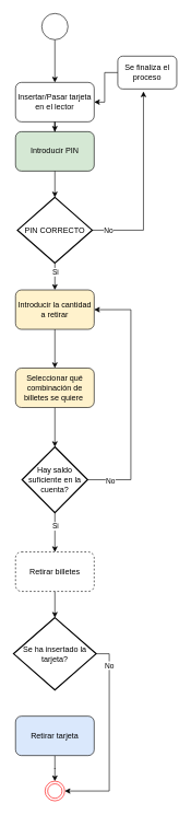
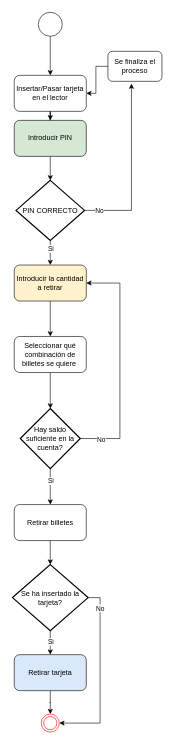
  <mxCell id="0" />
  <mxCell id="1" parent="0" />
  <mxCell id="2" value="" style="edgeStyle=orthogonalEdgeStyle;rounded=0;orthogonalLoop=1;jettySize=auto;html=1;" edge="1" parent="1" source="3" target="6"><mxGeometry relative="1" as="geometry" /></mxCell>
  <mxCell id="3" value="Insertar/Pasar tarjeta en el lector" style="rounded=1;whiteSpace=wrap;html=1;" vertex="1" parent="1"><mxGeometry x="23" y="125" width="120" height="60" as="geometry" /></mxCell>
  <mxCell id="4" style="edgeStyle=orthogonalEdgeStyle;rounded=0;orthogonalLoop=1;jettySize=auto;html=1;" edge="1" parent="1" source="5" target="3"><mxGeometry relative="1" as="geometry" /></mxCell>
  <mxCell id="5" value="" style="ellipse;whiteSpace=wrap;html=1;aspect=fixed;" vertex="1" parent="1"><mxGeometry x="63" width="40" height="40" as="geometry" y="20" /></mxCell>
  <mxCell id="6" value="Introducir PIN" style="rounded=1;whiteSpace=wrap;html=1;fillColor=#d5e8d4;" vertex="1" parent="1"><mxGeometry x="23" y="200" width="120" height="60" as="geometry" /></mxCell>
  <mxCell id="7" style="edgeStyle=orthogonalEdgeStyle;rounded=0;orthogonalLoop=1;jettySize=auto;html=1;exitX=1;exitY=0.5;exitDx=0;exitDy=0;exitPerimeter=0;entryX=0.436;entryY=1.075;entryDx=0;entryDy=0;entryPerimeter=0;" edge="1" parent="1" source="11" target="14"><mxGeometry relative="1" as="geometry"><mxPoint x="140" y="380" as="sourcePoint" /><mxPoint x="224" y="210" as="targetPoint" /><Array as="points"><mxPoint x="218" y="350" /></Array></mxGeometry></mxCell>
  <mxCell id="8" value="No" style="edgeLabel;html=1;align=center;verticalAlign=middle;resizable=0;points=[];" vertex="1" connectable="0" parent="7"><mxGeometry x="-0.832" relative="1" as="geometry"><mxPoint as="offset" /></mxGeometry></mxCell>
  <mxCell id="9" style="edgeStyle=orthogonalEdgeStyle;rounded=0;orthogonalLoop=1;jettySize=auto;html=1;" edge="1" parent="1" source="11" target="16"><mxGeometry relative="1" as="geometry"><mxPoint x="83" y="450" as="targetPoint" /></mxGeometry></mxCell>
  <mxCell id="10" value="Si" style="edgeLabel;html=1;align=center;verticalAlign=middle;resizable=0;points=[];" vertex="1" connectable="0" parent="9"><mxGeometry x="-0.346" relative="1" as="geometry"><mxPoint as="offset" /></mxGeometry></mxCell>
  <mxCell id="11" value="PIN CORRECTO" style="strokeWidth=2;html=1;shape=mxgraph.flowchart.decision;whiteSpace=wrap;" vertex="1" parent="1"><mxGeometry x="26" y="300" width="114" height="100" as="geometry" /></mxCell>
  <mxCell id="12" style="edgeStyle=orthogonalEdgeStyle;rounded=0;orthogonalLoop=1;jettySize=auto;html=1;entryX=0.5;entryY=0;entryDx=0;entryDy=0;entryPerimeter=0;" edge="1" parent="1" source="6" target="11"><mxGeometry relative="1" as="geometry" /></mxCell>
  <mxCell id="13" style="edgeStyle=orthogonalEdgeStyle;rounded=0;orthogonalLoop=1;jettySize=auto;html=1;entryX=1;entryY=0.5;entryDx=0;entryDy=0;" edge="1" parent="1" source="14" target="3"><mxGeometry relative="1" as="geometry" /></mxCell>
  <mxCell id="14" value="Se finaliza el proceso" style="rounded=1;whiteSpace=wrap;html=1;" vertex="1" parent="1"><mxGeometry x="179" y="85" width="90" height="50" as="geometry" /></mxCell>
  <mxCell id="15" value="" style="edgeStyle=orthogonalEdgeStyle;rounded=0;orthogonalLoop=1;jettySize=auto;html=1;" edge="1" parent="1" source="16" target="18"><mxGeometry relative="1" as="geometry" /></mxCell>
  <mxCell id="16" value="Introducir la cantidad a retirar" style="rounded=1;whiteSpace=wrap;html=1;fillColor=#fff2cc;" vertex="1" parent="1"><mxGeometry x="23" y="441" width="120" height="60" as="geometry" /></mxCell>
  <mxCell id="17" style="edgeStyle=orthogonalEdgeStyle;rounded=0;orthogonalLoop=1;jettySize=auto;html=1;" edge="1" parent="1" source="18" target="23"><mxGeometry relative="1" as="geometry"><mxPoint x="83" y="670" as="targetPoint" /></mxGeometry></mxCell>
- <mxCell id="18" value="Seleccionar qué combinación de billetes se quiere&amp;nbsp;" style="whiteSpace=wrap;html=1;rounded=1;fillColor=#fff2cc;" vertex="1" parent="1"><mxGeometry x="23" y="560" width="120" height="60" as="geometry" /></mxCell>
+ <mxCell id="18" value="Seleccionar qué combinación de billetes se quiere&amp;nbsp;" style="whiteSpace=wrap;html=1;rounded=1;" vertex="1" parent="1"><mxGeometry x="23" y="560" width="120" height="60" as="geometry" /></mxCell>
  <mxCell id="19" style="edgeStyle=orthogonalEdgeStyle;rounded=0;orthogonalLoop=1;jettySize=auto;html=1;" edge="1" parent="1" source="23" target="25"><mxGeometry relative="1" as="geometry"><mxPoint x="83" y="830" as="targetPoint" /></mxGeometry></mxCell>
  <mxCell id="20" value="Si" style="edgeLabel;html=1;align=center;verticalAlign=middle;resizable=0;points=[];" vertex="1" connectable="0" parent="19"><mxGeometry x="0.01" y="4" relative="1" as="geometry"><mxPoint x="-4" y="-10" as="offset" /></mxGeometry></mxCell>
  <mxCell id="21" style="edgeStyle=orthogonalEdgeStyle;rounded=0;orthogonalLoop=1;jettySize=auto;html=1;entryX=1;entryY=0.5;entryDx=0;entryDy=0;exitX=1;exitY=0.5;exitDx=0;exitDy=0;exitPerimeter=0;" edge="1" parent="1" source="23" target="16"><mxGeometry relative="1" as="geometry"><Array as="points"><mxPoint x="199" y="730" /><mxPoint x="199" y="471" /></Array></mxGeometry></mxCell>
  <mxCell id="22" value="No" style="edgeLabel;html=1;align=center;verticalAlign=middle;resizable=0;points=[];" vertex="1" connectable="0" parent="21"><mxGeometry x="-0.822" y="-1" relative="1" as="geometry"><mxPoint as="offset" /></mxGeometry></mxCell>
  <mxCell id="23" value="Hay saldo suficiente en la cuenta?" style="strokeWidth=2;html=1;shape=mxgraph.flowchart.decision;whiteSpace=wrap;" vertex="1" parent="1"><mxGeometry x="33" y="680" width="100" height="100" as="geometry" /></mxCell>
  <mxCell id="24" style="edgeStyle=orthogonalEdgeStyle;rounded=0;orthogonalLoop=1;jettySize=auto;html=1;" edge="1" parent="1" source="25" target="30"><mxGeometry relative="1" as="geometry"><mxPoint x="83" y="950" as="targetPoint" /></mxGeometry></mxCell>
- <mxCell id="25" value="Retirar billetes" style="rounded=1;whiteSpace=wrap;html=1;dashed=1;" vertex="1" parent="1"><mxGeometry x="23" y="840" width="120" height="60" as="geometry" /></mxCell>
+ <mxCell id="25" value="Retirar billetes" style="rounded=1;whiteSpace=wrap;html=1;" vertex="1" parent="1"><mxGeometry x="23" y="840" width="120" height="60" as="geometry" /></mxCell>
+ <mxCell id="26" style="edgeStyle=orthogonalEdgeStyle;rounded=0;orthogonalLoop=1;jettySize=auto;html=1;" edge="1" parent="1" source="30" target="32"><mxGeometry relative="1" as="geometry"><mxPoint x="83" y="1100" as="targetPoint" /></mxGeometry></mxCell>
+ <mxCell id="27" value="Si" style="edgeLabel;html=1;align=center;verticalAlign=middle;resizable=0;points=[];" vertex="1" connectable="0" parent="26"><mxGeometry x="-0.08" relative="1" as="geometry"><mxPoint as="offset" /></mxGeometry></mxCell>
  <mxCell id="28" style="edgeStyle=orthogonalEdgeStyle;rounded=0;orthogonalLoop=1;jettySize=auto;html=1;entryX=1;entryY=0.5;entryDx=0;entryDy=0;exitX=1;exitY=0.5;exitDx=0;exitDy=0;exitPerimeter=0;" edge="1" parent="1" source="30" target="33"><mxGeometry relative="1" as="geometry" /></mxCell>
  <mxCell id="29" value="No" style="edgeLabel;html=1;align=center;verticalAlign=middle;resizable=0;points=[];" vertex="1" connectable="0" parent="28"><mxGeometry x="-0.748" y="-1" relative="1" as="geometry"><mxPoint as="offset" /></mxGeometry></mxCell>
  <mxCell id="30" value="Se ha insertado la tarjeta?" style="strokeWidth=2;html=1;shape=mxgraph.flowchart.decision;whiteSpace=wrap;" vertex="1" parent="1"><mxGeometry x="20" y="940" width="126" height="110" as="geometry" /></mxCell>
  <mxCell id="31" style="edgeStyle=orthogonalEdgeStyle;rounded=0;orthogonalLoop=1;jettySize=auto;html=1;entryX=0.5;entryY=0;entryDx=0;entryDy=0;" edge="1" parent="1" source="32" target="33"><mxGeometry relative="1" as="geometry" /></mxCell>
  <mxCell id="32" value="Retirar tarjeta" style="rounded=1;whiteSpace=wrap;html=1;fillColor=#dae8fc;" vertex="1" parent="1"><mxGeometry x="23" y="1090" width="120" height="60" as="geometry" /></mxCell>
  <mxCell id="33" value="" style="ellipse;html=1;shape=endState;fillColor=default;strokeColor=light-dark(#FF0000, #ffffff);" vertex="1" parent="1"><mxGeometry x="68" y="1189" width="30" height="30" as="geometry" /></mxCell>
